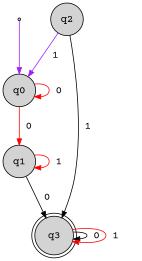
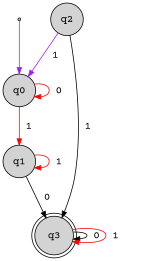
  digraph {
    fontname="Courier Prime"
    rankdir=TB
    ranksep=0.5
    node [fillcolor=lightgrey fontname="Courier Prime" fontsize=14.0 shape=circle style=filled]
    edge [arrowsize=0.85 color=red fontname="Courier Prime" fontsize=14.0]
    Initial [shape=point]
    q0
    q1
    q3 [shape=doublecircle]
    q2
    Initial -> q0 [color=purple fontsize=""]
    q0 -> q0 [label=" 0 "]
-   q0 -> q1 [label=" 0 "]
+   q0 -> q1 [label=" 1 "]
    q1 -> q1 [label=" 1 "]
    q1 -> q3 [color=black label=" 0 "]
    q3 -> q3 [color=black label=" 0 "]
    q3 -> q3 [label=" 1 "]
    q2 -> q0 [color=purple label=" 1 "]
    q2 -> q3 [color=black label=" 1 "]
  }
